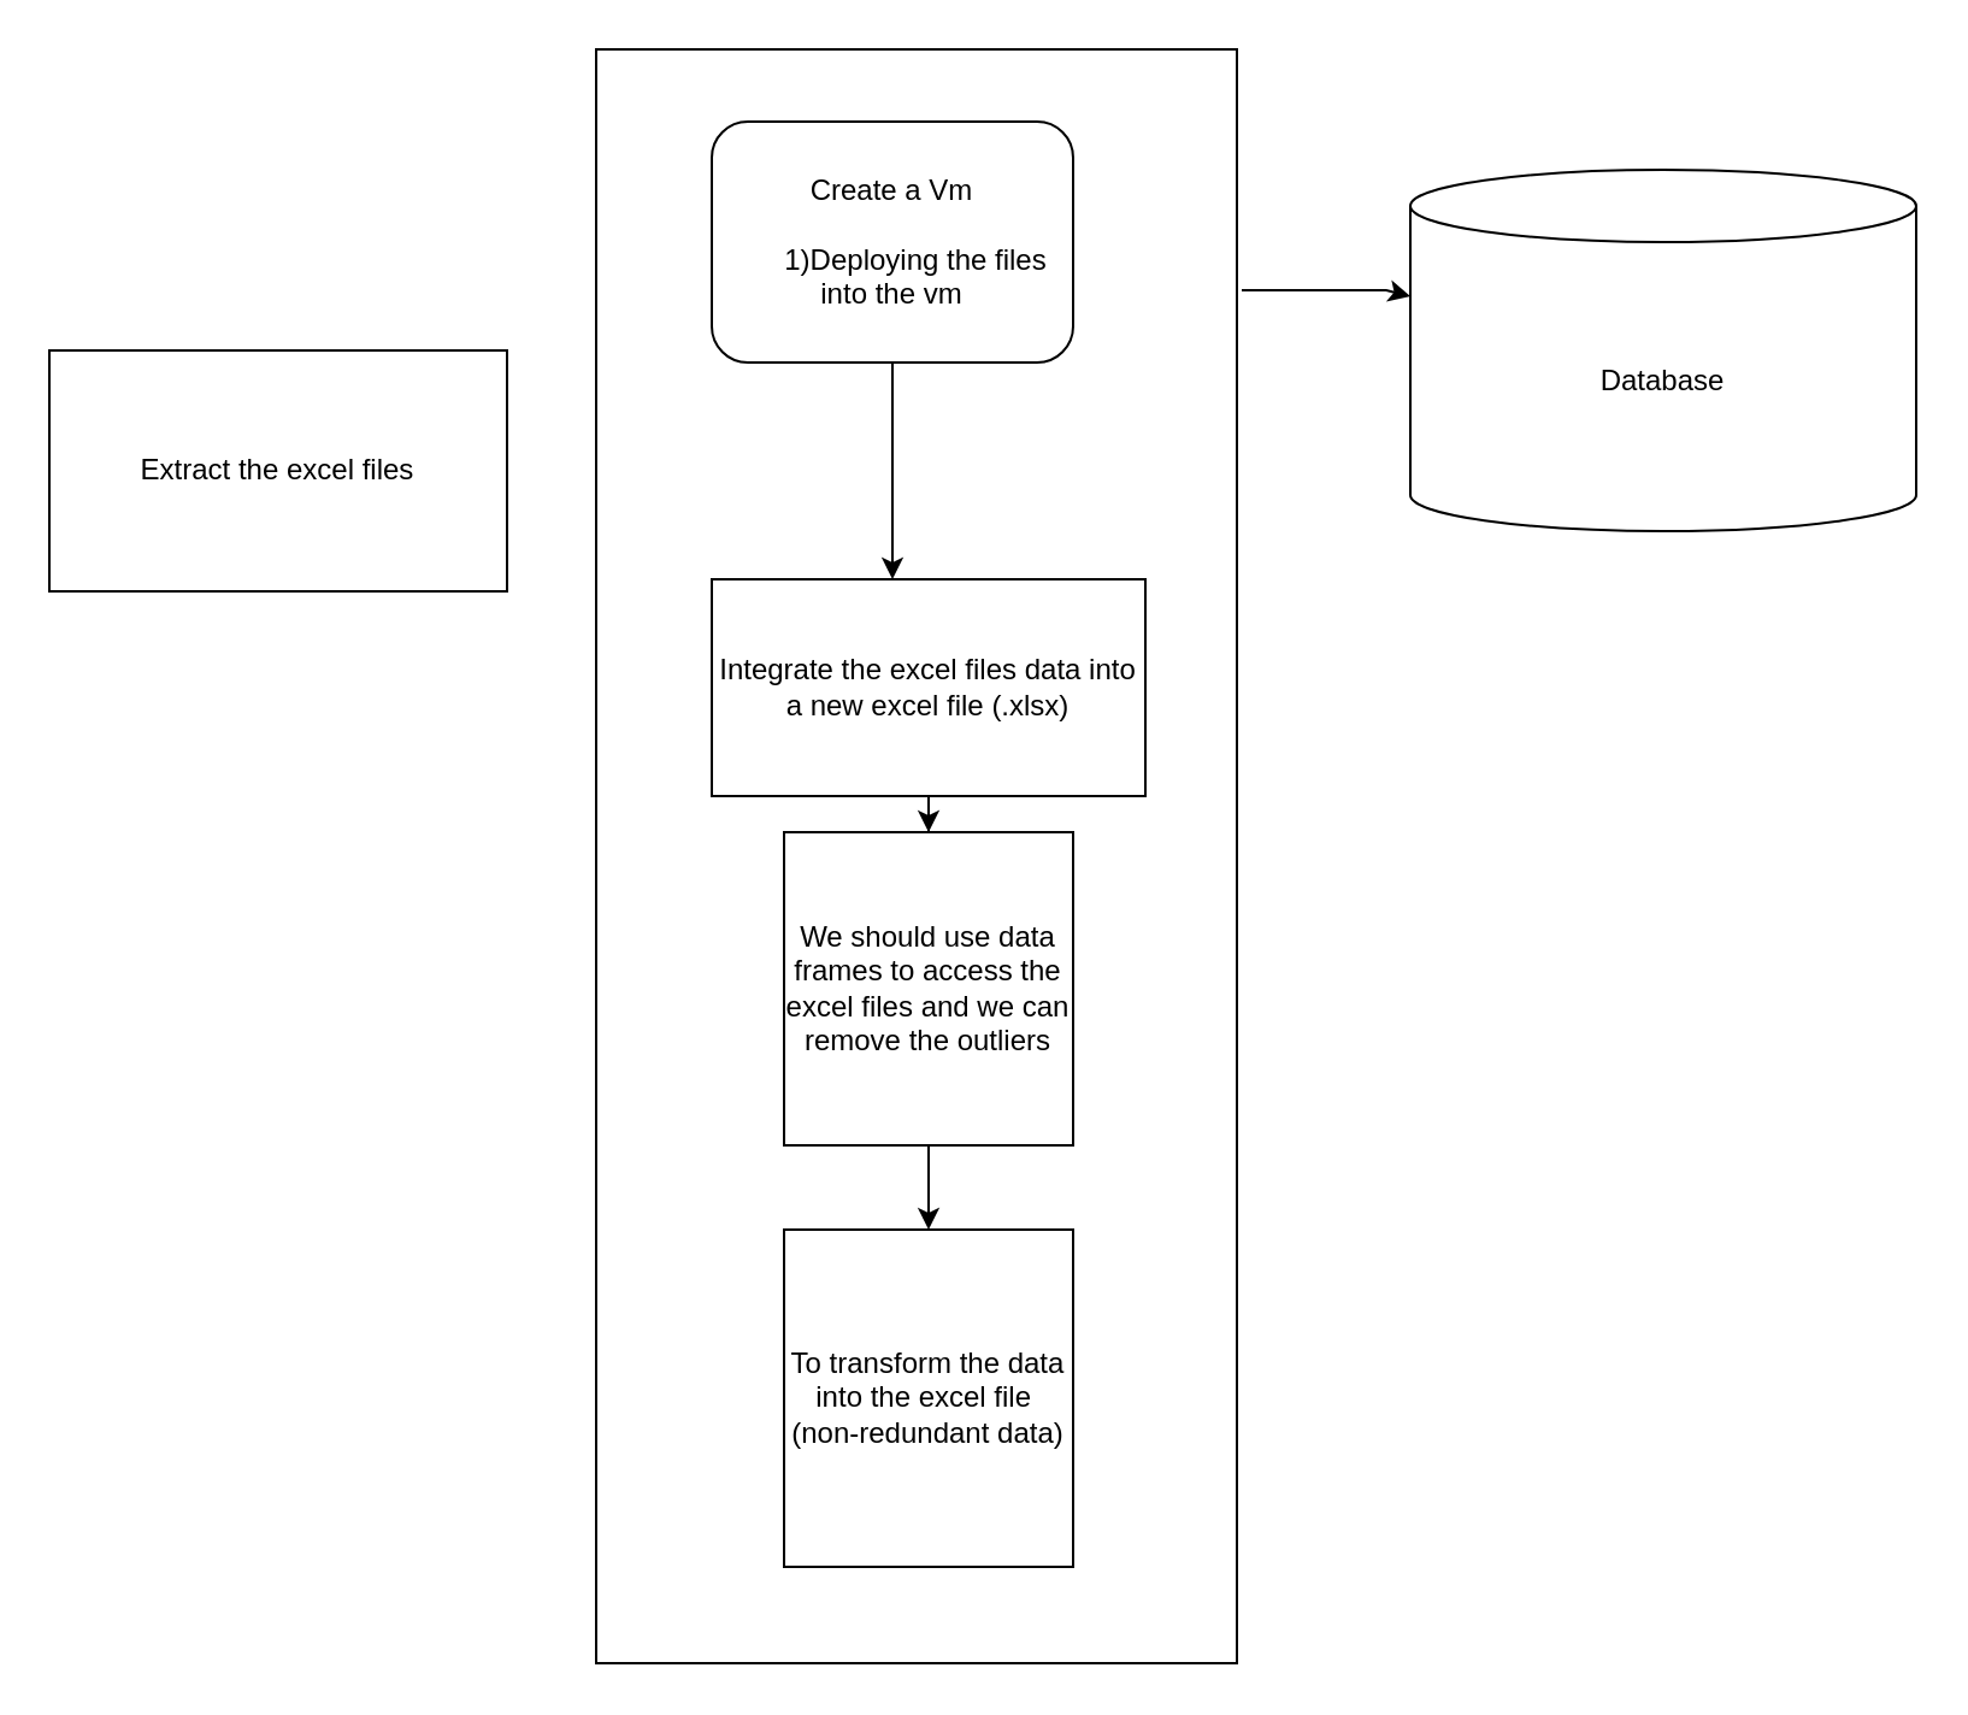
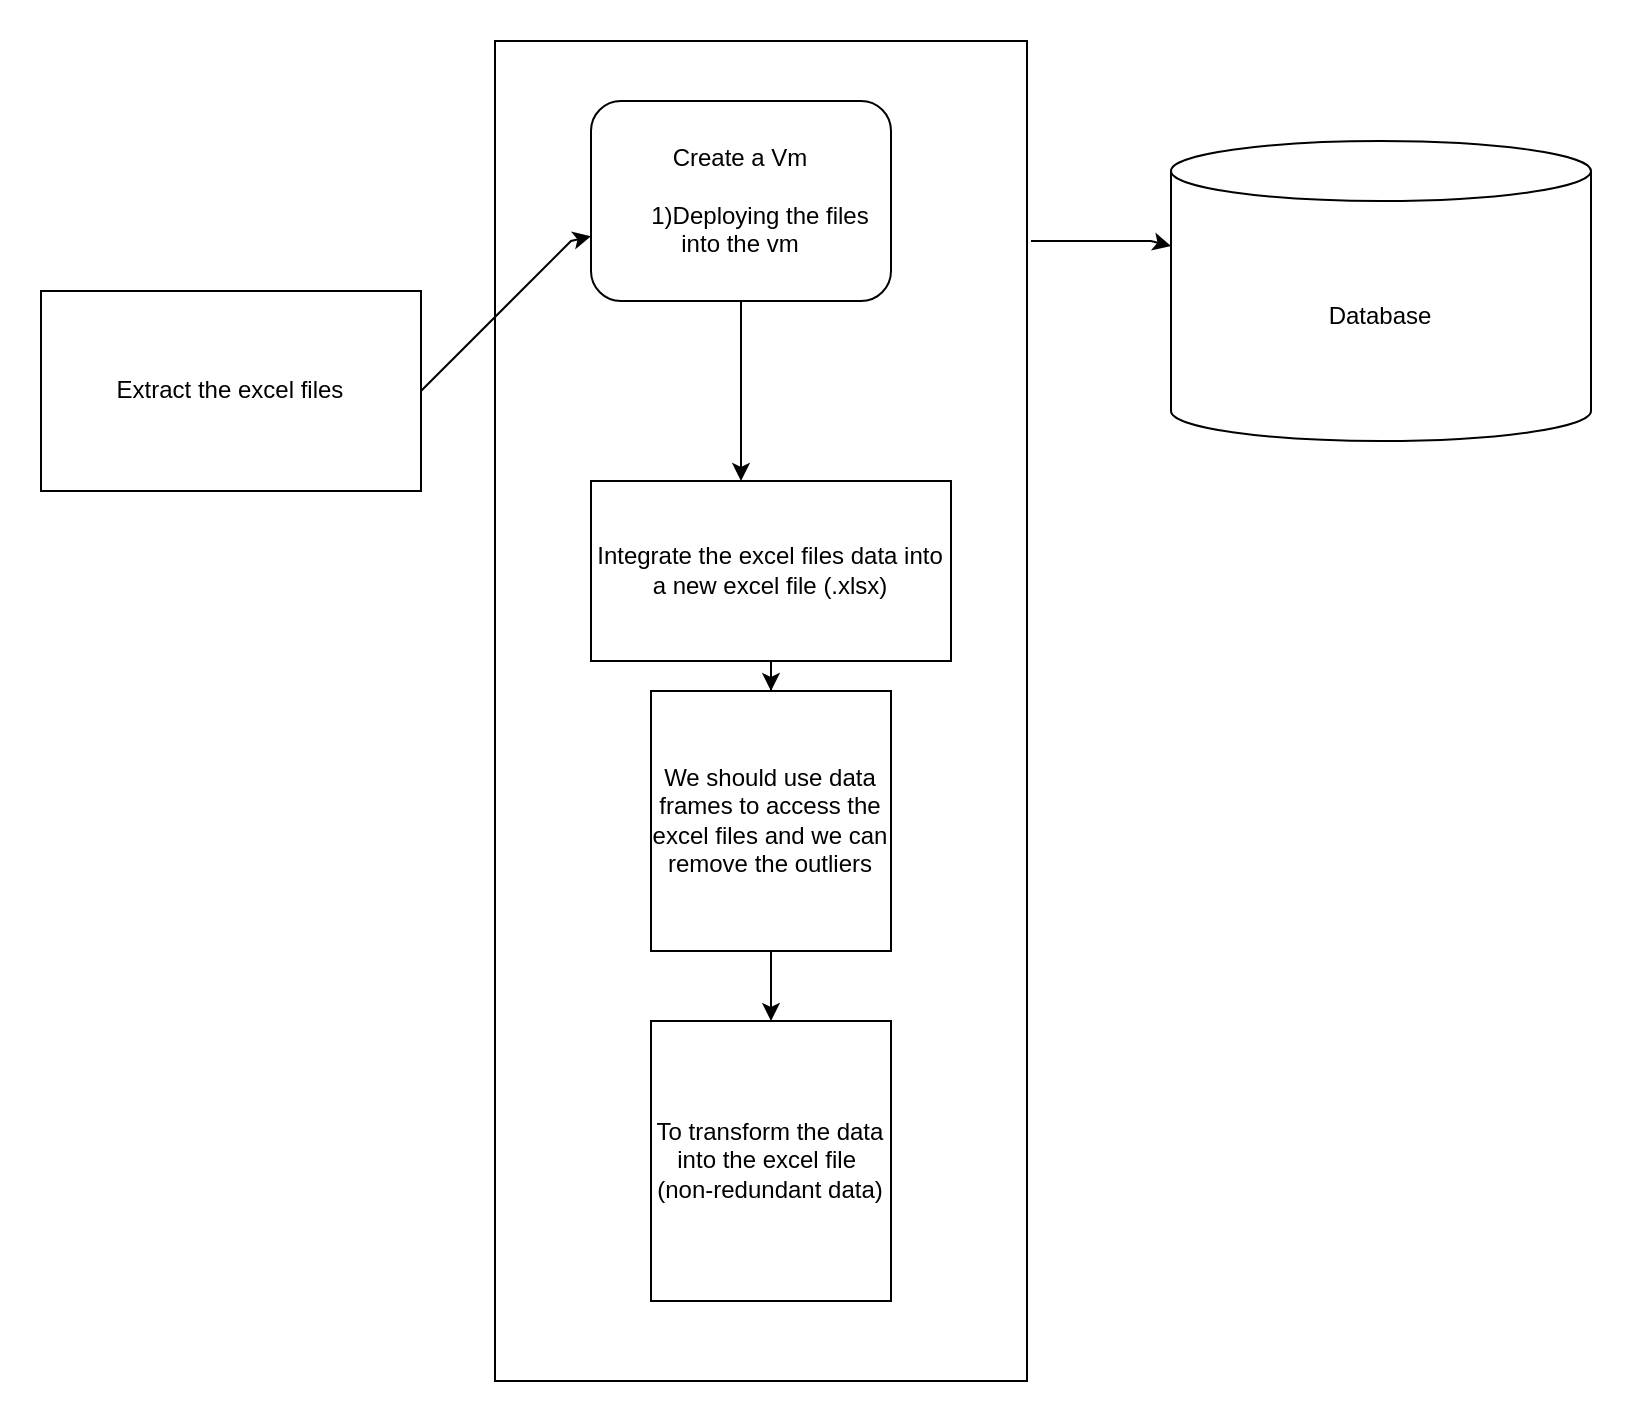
  <mxCell id="0" />
  <mxCell id="1" parent="0" />
  <mxCell id="2" value="Extract the excel files" style="rounded=0;whiteSpace=wrap;html=1;" vertex="1" parent="1"><mxGeometry x="20" y="145" width="190" height="100" as="geometry" /></mxCell>
+ <mxCell id="3" value="" style="endArrow=classic;html=1;rounded=0;exitX=1;exitY=0.5;exitDx=0;exitDy=0;" edge="1" parent="1" source="2" target="4"><mxGeometry width="50" height="50" relative="1" as="geometry"><mxPoint x="385" y="300" as="sourcePoint" /><mxPoint x="315" y="120" as="targetPoint" /><Array as="points"><mxPoint x="285" y="120" /></Array></mxGeometry></mxCell>
  <mxCell id="4" value="Create a Vm&lt;br&gt;&lt;br&gt;&amp;nbsp; &amp;nbsp; &amp;nbsp; 1)Deploying the files into the vm&lt;br&gt;" style="rounded=1;whiteSpace=wrap;html=1;" vertex="1" parent="1"><mxGeometry x="295" y="50" width="150" height="100" as="geometry" /></mxCell>
  <mxCell id="5" value="" style="endArrow=classic;html=1;rounded=0;exitX=0.5;exitY=1;exitDx=0;exitDy=0;" edge="1" parent="1" source="4"><mxGeometry width="50" height="50" relative="1" as="geometry"><mxPoint x="385" y="260" as="sourcePoint" /><mxPoint x="370" y="240" as="targetPoint" /></mxGeometry></mxCell>
  <mxCell id="6" value="Database" style="shape=cylinder3;whiteSpace=wrap;html=1;boundedLbl=1;backgroundOutline=1;size=15;" vertex="1" parent="1"><mxGeometry x="585" y="70" width="210" height="150" as="geometry" /></mxCell>
  <mxCell id="7" value="" style="edgeStyle=orthogonalEdgeStyle;rounded=0;orthogonalLoop=1;jettySize=auto;html=1;" edge="1" parent="1" source="8" target="10"><mxGeometry relative="1" as="geometry" /></mxCell>
  <mxCell id="8" value="Integrate the excel files data into a new excel file (.xlsx)" style="whiteSpace=wrap;html=1;rounded=0;" vertex="1" parent="1"><mxGeometry x="295" y="240" width="180" height="90" as="geometry" /></mxCell>
  <mxCell id="9" value="" style="edgeStyle=orthogonalEdgeStyle;rounded=0;orthogonalLoop=1;jettySize=auto;html=1;" edge="1" parent="1" source="10" target="11"><mxGeometry relative="1" as="geometry" /></mxCell>
  <mxCell id="10" value="We should use data frames to access the excel files and we can remove the outliers" style="whiteSpace=wrap;html=1;rounded=0;" vertex="1" parent="1"><mxGeometry x="325" y="345" width="120" height="130" as="geometry" /></mxCell>
  <mxCell id="11" value="To transform the data into the excel file&amp;nbsp;&lt;br&gt;(non-redundant data)" style="whiteSpace=wrap;html=1;rounded=0;" vertex="1" parent="1"><mxGeometry x="325" y="510" width="120" height="140" as="geometry" /></mxCell>
  <mxCell id="12" value="" style="rounded=0;whiteSpace=wrap;html=1;fillColor=none;" vertex="1" parent="1"><mxGeometry x="247" y="20" width="266" height="670" as="geometry" /></mxCell>
  <mxCell id="13" value="" style="endArrow=classic;html=1;rounded=0;entryX=0;entryY=0;entryDx=0;entryDy=52.5;entryPerimeter=0;" edge="1" parent="1" target="6"><mxGeometry width="50" height="50" relative="1" as="geometry"><mxPoint x="515" y="120" as="sourcePoint" /><mxPoint x="625" y="290" as="targetPoint" /><Array as="points"><mxPoint x="555" y="120" /><mxPoint x="575" y="120" /></Array></mxGeometry></mxCell>
